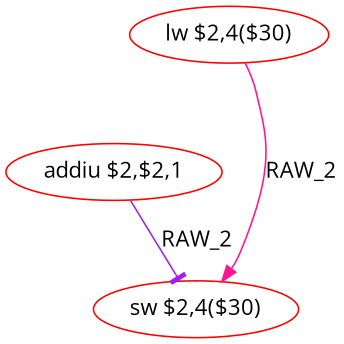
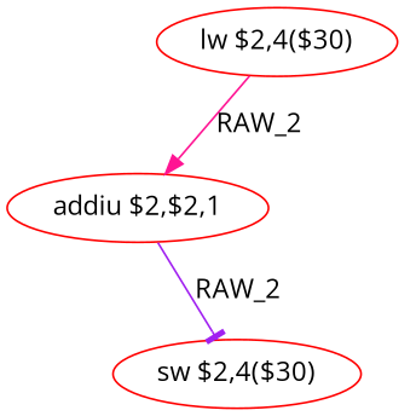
  digraph {
    fontname="Open Sans"
    node [color=red fontname="Open Sans" shape=ellipse]
    edge [fontname="Open Sans"]
    n1 [label="lw $2,4($30)"]
    n2 [label="addiu $2,$2,1"]
    n3 [label="sw $2,4($30)"]
-   n1 -> n3 [arrowhead=normal color=deeppink label=RAW_2]
+   n1 -> n2 [arrowhead=normal color=deeppink label=RAW_2]
    n2 -> n3 [arrowhead=tee color=purple label=RAW_2]
  }
